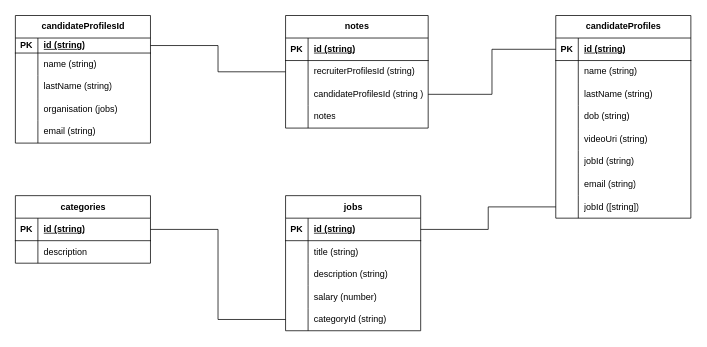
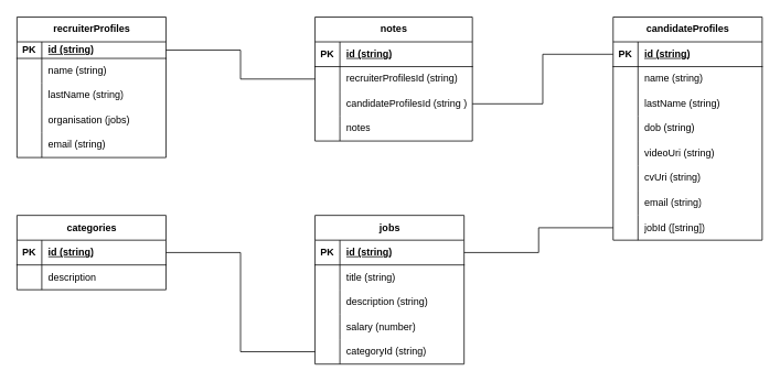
  <mxCell id="0" />
  <mxCell id="1" parent="0" />
- <mxCell id="2" value="candidateProfilesId" style="shape=table;startSize=30;container=1;collapsible=1;childLayout=tableLayout;fixedRows=1;rowLines=0;fontStyle=1;align=center;resizeLast=1;html=1;" parent="1" vertex="1"><mxGeometry x="20" y="20" width="180" height="170" as="geometry" /></mxCell>
+ <mxCell id="2" value="recruiterProfiles" style="shape=table;startSize=30;container=1;collapsible=1;childLayout=tableLayout;fixedRows=1;rowLines=0;fontStyle=1;align=center;resizeLast=1;html=1;" parent="1" vertex="1"><mxGeometry x="20" y="20" width="180" height="170" as="geometry" /></mxCell>
  <mxCell id="3" value="" style="shape=tableRow;horizontal=0;startSize=0;swimlaneHead=0;swimlaneBody=0;fillColor=none;collapsible=0;dropTarget=0;points=[[0,0.5],[1,0.5]];portConstraint=eastwest;top=0;left=0;right=0;bottom=1;" parent="2" vertex="1"><mxGeometry y="30" width="180" height="20" as="geometry" /></mxCell>
  <mxCell id="4" value="PK" style="shape=partialRectangle;connectable=0;fillColor=none;top=0;left=0;bottom=0;right=0;fontStyle=1;overflow=hidden;whiteSpace=wrap;html=1;" parent="3" vertex="1"><mxGeometry width="30" height="20" as="geometry"><mxRectangle width="30" height="20" as="alternateBounds" /></mxGeometry></mxCell>
  <mxCell id="5" value="id (string)" style="shape=partialRectangle;connectable=0;fillColor=none;top=0;left=0;bottom=0;right=0;align=left;spacingLeft=6;fontStyle=5;overflow=hidden;whiteSpace=wrap;html=1;" parent="3" vertex="1"><mxGeometry x="30" width="150" height="20" as="geometry"><mxRectangle width="150" height="20" as="alternateBounds" /></mxGeometry></mxCell>
  <mxCell id="6" value="" style="shape=tableRow;horizontal=0;startSize=0;swimlaneHead=0;swimlaneBody=0;fillColor=none;collapsible=0;dropTarget=0;points=[[0,0.5],[1,0.5]];portConstraint=eastwest;top=0;left=0;right=0;bottom=0;" parent="2" vertex="1"><mxGeometry y="50" width="180" height="30" as="geometry" /></mxCell>
  <mxCell id="7" value="" style="shape=partialRectangle;connectable=0;fillColor=none;top=0;left=0;bottom=0;right=0;editable=1;overflow=hidden;whiteSpace=wrap;html=1;" parent="6" vertex="1"><mxGeometry width="30" height="30" as="geometry"><mxRectangle width="30" height="30" as="alternateBounds" /></mxGeometry></mxCell>
  <mxCell id="8" value="name (string)" style="shape=partialRectangle;connectable=0;fillColor=none;top=0;left=0;bottom=0;right=0;align=left;spacingLeft=6;overflow=hidden;whiteSpace=wrap;html=1;" parent="6" vertex="1"><mxGeometry x="30" width="150" height="30" as="geometry"><mxRectangle width="150" height="30" as="alternateBounds" /></mxGeometry></mxCell>
  <mxCell id="9" value="" style="shape=tableRow;horizontal=0;startSize=0;swimlaneHead=0;swimlaneBody=0;fillColor=none;collapsible=0;dropTarget=0;points=[[0,0.5],[1,0.5]];portConstraint=eastwest;top=0;left=0;right=0;bottom=0;" parent="2" vertex="1"><mxGeometry y="80" width="180" height="30" as="geometry" /></mxCell>
  <mxCell id="10" value="" style="shape=partialRectangle;connectable=0;fillColor=none;top=0;left=0;bottom=0;right=0;editable=1;overflow=hidden;whiteSpace=wrap;html=1;" parent="9" vertex="1"><mxGeometry width="30" height="30" as="geometry"><mxRectangle width="30" height="30" as="alternateBounds" /></mxGeometry></mxCell>
  <mxCell id="11" value="lastName (string)" style="shape=partialRectangle;connectable=0;fillColor=none;top=0;left=0;bottom=0;right=0;align=left;spacingLeft=6;overflow=hidden;whiteSpace=wrap;html=1;" parent="9" vertex="1"><mxGeometry x="30" width="150" height="30" as="geometry"><mxRectangle width="150" height="30" as="alternateBounds" /></mxGeometry></mxCell>
  <mxCell id="12" value="" style="shape=tableRow;horizontal=0;startSize=0;swimlaneHead=0;swimlaneBody=0;fillColor=none;collapsible=0;dropTarget=0;points=[[0,0.5],[1,0.5]];portConstraint=eastwest;top=0;left=0;right=0;bottom=0;" parent="2" vertex="1"><mxGeometry y="110" width="180" height="30" as="geometry" /></mxCell>
  <mxCell id="13" value="" style="shape=partialRectangle;connectable=0;fillColor=none;top=0;left=0;bottom=0;right=0;editable=1;overflow=hidden;whiteSpace=wrap;html=1;" parent="12" vertex="1"><mxGeometry width="30" height="30" as="geometry"><mxRectangle width="30" height="30" as="alternateBounds" /></mxGeometry></mxCell>
  <mxCell id="14" value="organisation (jobs)" style="shape=partialRectangle;connectable=0;fillColor=none;top=0;left=0;bottom=0;right=0;align=left;spacingLeft=6;overflow=hidden;whiteSpace=wrap;html=1;" parent="12" vertex="1"><mxGeometry x="30" width="150" height="30" as="geometry"><mxRectangle width="150" height="30" as="alternateBounds" /></mxGeometry></mxCell>
  <mxCell id="15" value="" style="shape=tableRow;horizontal=0;startSize=0;swimlaneHead=0;swimlaneBody=0;fillColor=none;collapsible=0;dropTarget=0;points=[[0,0.5],[1,0.5]];portConstraint=eastwest;top=0;left=0;right=0;bottom=0;" parent="2" vertex="1"><mxGeometry y="140" width="180" height="30" as="geometry" /></mxCell>
  <mxCell id="16" value="" style="shape=partialRectangle;connectable=0;fillColor=none;top=0;left=0;bottom=0;right=0;editable=1;overflow=hidden;whiteSpace=wrap;html=1;" parent="15" vertex="1"><mxGeometry width="30" height="30" as="geometry"><mxRectangle width="30" height="30" as="alternateBounds" /></mxGeometry></mxCell>
  <mxCell id="17" value="email (string)" style="shape=partialRectangle;connectable=0;fillColor=none;top=0;left=0;bottom=0;right=0;align=left;spacingLeft=6;overflow=hidden;whiteSpace=wrap;html=1;" parent="15" vertex="1"><mxGeometry x="30" width="150" height="30" as="geometry"><mxRectangle width="150" height="30" as="alternateBounds" /></mxGeometry></mxCell>
  <mxCell id="18" value="jobs" style="shape=table;startSize=30;container=1;collapsible=1;childLayout=tableLayout;fixedRows=1;rowLines=0;fontStyle=1;align=center;resizeLast=1;html=1;" parent="1" vertex="1"><mxGeometry x="380" y="260" width="180" height="180" as="geometry" /></mxCell>
  <mxCell id="19" value="" style="shape=tableRow;horizontal=0;startSize=0;swimlaneHead=0;swimlaneBody=0;fillColor=none;collapsible=0;dropTarget=0;points=[[0,0.5],[1,0.5]];portConstraint=eastwest;top=0;left=0;right=0;bottom=1;" parent="18" vertex="1"><mxGeometry y="30" width="180" height="30" as="geometry" /></mxCell>
  <mxCell id="20" value="PK" style="shape=partialRectangle;connectable=0;fillColor=none;top=0;left=0;bottom=0;right=0;fontStyle=1;overflow=hidden;whiteSpace=wrap;html=1;" parent="19" vertex="1"><mxGeometry width="30" height="30" as="geometry"><mxRectangle width="30" height="30" as="alternateBounds" /></mxGeometry></mxCell>
  <mxCell id="21" value="id (string)" style="shape=partialRectangle;connectable=0;fillColor=none;top=0;left=0;bottom=0;right=0;align=left;spacingLeft=6;fontStyle=5;overflow=hidden;whiteSpace=wrap;html=1;" parent="19" vertex="1"><mxGeometry x="30" width="150" height="30" as="geometry"><mxRectangle width="150" height="30" as="alternateBounds" /></mxGeometry></mxCell>
  <mxCell id="22" value="" style="shape=tableRow;horizontal=0;startSize=0;swimlaneHead=0;swimlaneBody=0;fillColor=none;collapsible=0;dropTarget=0;points=[[0,0.5],[1,0.5]];portConstraint=eastwest;top=0;left=0;right=0;bottom=0;" parent="18" vertex="1"><mxGeometry y="60" width="180" height="30" as="geometry" /></mxCell>
  <mxCell id="23" value="" style="shape=partialRectangle;connectable=0;fillColor=none;top=0;left=0;bottom=0;right=0;editable=1;overflow=hidden;whiteSpace=wrap;html=1;" parent="22" vertex="1"><mxGeometry width="30" height="30" as="geometry"><mxRectangle width="30" height="30" as="alternateBounds" /></mxGeometry></mxCell>
  <mxCell id="24" value="title (string)" style="shape=partialRectangle;connectable=0;fillColor=none;top=0;left=0;bottom=0;right=0;align=left;spacingLeft=6;overflow=hidden;whiteSpace=wrap;html=1;" parent="22" vertex="1"><mxGeometry x="30" width="150" height="30" as="geometry"><mxRectangle width="150" height="30" as="alternateBounds" /></mxGeometry></mxCell>
  <mxCell id="25" value="" style="shape=tableRow;horizontal=0;startSize=0;swimlaneHead=0;swimlaneBody=0;fillColor=none;collapsible=0;dropTarget=0;points=[[0,0.5],[1,0.5]];portConstraint=eastwest;top=0;left=0;right=0;bottom=0;" parent="18" vertex="1"><mxGeometry y="90" width="180" height="30" as="geometry" /></mxCell>
  <mxCell id="26" value="" style="shape=partialRectangle;connectable=0;fillColor=none;top=0;left=0;bottom=0;right=0;editable=1;overflow=hidden;whiteSpace=wrap;html=1;" parent="25" vertex="1"><mxGeometry width="30" height="30" as="geometry"><mxRectangle width="30" height="30" as="alternateBounds" /></mxGeometry></mxCell>
  <mxCell id="27" value="description (string)" style="shape=partialRectangle;connectable=0;fillColor=none;top=0;left=0;bottom=0;right=0;align=left;spacingLeft=6;overflow=hidden;whiteSpace=wrap;html=1;" parent="25" vertex="1"><mxGeometry x="30" width="150" height="30" as="geometry"><mxRectangle width="150" height="30" as="alternateBounds" /></mxGeometry></mxCell>
  <mxCell id="28" value="" style="shape=tableRow;horizontal=0;startSize=0;swimlaneHead=0;swimlaneBody=0;fillColor=none;collapsible=0;dropTarget=0;points=[[0,0.5],[1,0.5]];portConstraint=eastwest;top=0;left=0;right=0;bottom=0;" parent="18" vertex="1"><mxGeometry y="120" width="180" height="30" as="geometry" /></mxCell>
  <mxCell id="29" value="" style="shape=partialRectangle;connectable=0;fillColor=none;top=0;left=0;bottom=0;right=0;editable=1;overflow=hidden;whiteSpace=wrap;html=1;" parent="28" vertex="1"><mxGeometry width="30" height="30" as="geometry"><mxRectangle width="30" height="30" as="alternateBounds" /></mxGeometry></mxCell>
  <mxCell id="30" value="salary (number)" style="shape=partialRectangle;connectable=0;fillColor=none;top=0;left=0;bottom=0;right=0;align=left;spacingLeft=6;overflow=hidden;whiteSpace=wrap;html=1;" parent="28" vertex="1"><mxGeometry x="30" width="150" height="30" as="geometry"><mxRectangle width="150" height="30" as="alternateBounds" /></mxGeometry></mxCell>
  <mxCell id="31" value="" style="shape=tableRow;horizontal=0;startSize=0;swimlaneHead=0;swimlaneBody=0;fillColor=none;collapsible=0;dropTarget=0;points=[[0,0.5],[1,0.5]];portConstraint=eastwest;top=0;left=0;right=0;bottom=0;" parent="18" vertex="1"><mxGeometry y="150" width="180" height="30" as="geometry" /></mxCell>
  <mxCell id="32" value="" style="shape=partialRectangle;connectable=0;fillColor=none;top=0;left=0;bottom=0;right=0;editable=1;overflow=hidden;whiteSpace=wrap;html=1;" parent="31" vertex="1"><mxGeometry width="30" height="30" as="geometry"><mxRectangle width="30" height="30" as="alternateBounds" /></mxGeometry></mxCell>
  <mxCell id="33" value="categoryId (string)" style="shape=partialRectangle;connectable=0;fillColor=none;top=0;left=0;bottom=0;right=0;align=left;spacingLeft=6;overflow=hidden;whiteSpace=wrap;html=1;" parent="31" vertex="1"><mxGeometry x="30" width="150" height="30" as="geometry"><mxRectangle width="150" height="30" as="alternateBounds" /></mxGeometry></mxCell>
  <mxCell id="34" value="candidateProfiles" style="shape=table;startSize=30;container=1;collapsible=1;childLayout=tableLayout;fixedRows=1;rowLines=0;fontStyle=1;align=center;resizeLast=1;html=1;" parent="1" vertex="1"><mxGeometry x="740" y="20" width="180" height="270" as="geometry" /></mxCell>
  <mxCell id="35" value="" style="shape=tableRow;horizontal=0;startSize=0;swimlaneHead=0;swimlaneBody=0;fillColor=none;collapsible=0;dropTarget=0;points=[[0,0.5],[1,0.5]];portConstraint=eastwest;top=0;left=0;right=0;bottom=1;" parent="34" vertex="1"><mxGeometry y="30" width="180" height="30" as="geometry" /></mxCell>
  <mxCell id="36" value="PK" style="shape=partialRectangle;connectable=0;fillColor=none;top=0;left=0;bottom=0;right=0;fontStyle=1;overflow=hidden;whiteSpace=wrap;html=1;" parent="35" vertex="1"><mxGeometry width="30" height="30" as="geometry"><mxRectangle width="30" height="30" as="alternateBounds" /></mxGeometry></mxCell>
  <mxCell id="37" value="id (string)" style="shape=partialRectangle;connectable=0;fillColor=none;top=0;left=0;bottom=0;right=0;align=left;spacingLeft=6;fontStyle=5;overflow=hidden;whiteSpace=wrap;html=1;" parent="35" vertex="1"><mxGeometry x="30" width="150" height="30" as="geometry"><mxRectangle width="150" height="30" as="alternateBounds" /></mxGeometry></mxCell>
  <mxCell id="38" value="" style="shape=tableRow;horizontal=0;startSize=0;swimlaneHead=0;swimlaneBody=0;fillColor=none;collapsible=0;dropTarget=0;points=[[0,0.5],[1,0.5]];portConstraint=eastwest;top=0;left=0;right=0;bottom=0;" parent="34" vertex="1"><mxGeometry y="60" width="180" height="30" as="geometry" /></mxCell>
  <mxCell id="39" value="" style="shape=partialRectangle;connectable=0;fillColor=none;top=0;left=0;bottom=0;right=0;editable=1;overflow=hidden;whiteSpace=wrap;html=1;" parent="38" vertex="1"><mxGeometry width="30" height="30" as="geometry"><mxRectangle width="30" height="30" as="alternateBounds" /></mxGeometry></mxCell>
  <mxCell id="40" value="name (string)" style="shape=partialRectangle;connectable=0;fillColor=none;top=0;left=0;bottom=0;right=0;align=left;spacingLeft=6;overflow=hidden;whiteSpace=wrap;html=1;" parent="38" vertex="1"><mxGeometry x="30" width="150" height="30" as="geometry"><mxRectangle width="150" height="30" as="alternateBounds" /></mxGeometry></mxCell>
  <mxCell id="41" value="" style="shape=tableRow;horizontal=0;startSize=0;swimlaneHead=0;swimlaneBody=0;fillColor=none;collapsible=0;dropTarget=0;points=[[0,0.5],[1,0.5]];portConstraint=eastwest;top=0;left=0;right=0;bottom=0;" parent="34" vertex="1"><mxGeometry y="90" width="180" height="30" as="geometry" /></mxCell>
  <mxCell id="42" value="" style="shape=partialRectangle;connectable=0;fillColor=none;top=0;left=0;bottom=0;right=0;editable=1;overflow=hidden;whiteSpace=wrap;html=1;" parent="41" vertex="1"><mxGeometry width="30" height="30" as="geometry"><mxRectangle width="30" height="30" as="alternateBounds" /></mxGeometry></mxCell>
  <mxCell id="43" value="lastName (string)" style="shape=partialRectangle;connectable=0;fillColor=none;top=0;left=0;bottom=0;right=0;align=left;spacingLeft=6;overflow=hidden;whiteSpace=wrap;html=1;" parent="41" vertex="1"><mxGeometry x="30" width="150" height="30" as="geometry"><mxRectangle width="150" height="30" as="alternateBounds" /></mxGeometry></mxCell>
  <mxCell id="44" value="" style="shape=tableRow;horizontal=0;startSize=0;swimlaneHead=0;swimlaneBody=0;fillColor=none;collapsible=0;dropTarget=0;points=[[0,0.5],[1,0.5]];portConstraint=eastwest;top=0;left=0;right=0;bottom=0;" parent="34" vertex="1"><mxGeometry y="120" width="180" height="30" as="geometry" /></mxCell>
  <mxCell id="45" value="" style="shape=partialRectangle;connectable=0;fillColor=none;top=0;left=0;bottom=0;right=0;editable=1;overflow=hidden;whiteSpace=wrap;html=1;" parent="44" vertex="1"><mxGeometry width="30" height="30" as="geometry"><mxRectangle width="30" height="30" as="alternateBounds" /></mxGeometry></mxCell>
  <mxCell id="46" value="dob (string)" style="shape=partialRectangle;connectable=0;fillColor=none;top=0;left=0;bottom=0;right=0;align=left;spacingLeft=6;overflow=hidden;whiteSpace=wrap;html=1;" parent="44" vertex="1"><mxGeometry x="30" width="150" height="30" as="geometry"><mxRectangle width="150" height="30" as="alternateBounds" /></mxGeometry></mxCell>
  <mxCell id="47" value="" style="shape=tableRow;horizontal=0;startSize=0;swimlaneHead=0;swimlaneBody=0;fillColor=none;collapsible=0;dropTarget=0;points=[[0,0.5],[1,0.5]];portConstraint=eastwest;top=0;left=0;right=0;bottom=0;" parent="34" vertex="1"><mxGeometry y="150" width="180" height="30" as="geometry" /></mxCell>
  <mxCell id="48" value="" style="shape=partialRectangle;connectable=0;fillColor=none;top=0;left=0;bottom=0;right=0;editable=1;overflow=hidden;whiteSpace=wrap;html=1;" parent="47" vertex="1"><mxGeometry width="30" height="30" as="geometry"><mxRectangle width="30" height="30" as="alternateBounds" /></mxGeometry></mxCell>
  <mxCell id="49" value="videoUri (string)" style="shape=partialRectangle;connectable=0;fillColor=none;top=0;left=0;bottom=0;right=0;align=left;spacingLeft=6;overflow=hidden;whiteSpace=wrap;html=1;" parent="47" vertex="1"><mxGeometry x="30" width="150" height="30" as="geometry"><mxRectangle width="150" height="30" as="alternateBounds" /></mxGeometry></mxCell>
  <mxCell id="50" value="" style="shape=tableRow;horizontal=0;startSize=0;swimlaneHead=0;swimlaneBody=0;fillColor=none;collapsible=0;dropTarget=0;points=[[0,0.5],[1,0.5]];portConstraint=eastwest;top=0;left=0;right=0;bottom=0;" parent="34" vertex="1"><mxGeometry y="180" width="180" height="30" as="geometry" /></mxCell>
  <mxCell id="51" value="" style="shape=partialRectangle;connectable=0;fillColor=none;top=0;left=0;bottom=0;right=0;editable=1;overflow=hidden;whiteSpace=wrap;html=1;" parent="50" vertex="1"><mxGeometry width="30" height="30" as="geometry"><mxRectangle width="30" height="30" as="alternateBounds" /></mxGeometry></mxCell>
- <mxCell id="52" value="jobId (string)" style="shape=partialRectangle;connectable=0;fillColor=none;top=0;left=0;bottom=0;right=0;align=left;spacingLeft=6;overflow=hidden;whiteSpace=wrap;html=1;" parent="50" vertex="1"><mxGeometry x="30" width="150" height="30" as="geometry"><mxRectangle width="150" height="30" as="alternateBounds" /></mxGeometry></mxCell>
+ <mxCell id="52" value="cvUri (string)" style="shape=partialRectangle;connectable=0;fillColor=none;top=0;left=0;bottom=0;right=0;align=left;spacingLeft=6;overflow=hidden;whiteSpace=wrap;html=1;" parent="50" vertex="1"><mxGeometry x="30" width="150" height="30" as="geometry"><mxRectangle width="150" height="30" as="alternateBounds" /></mxGeometry></mxCell>
  <mxCell id="53" value="" style="shape=tableRow;horizontal=0;startSize=0;swimlaneHead=0;swimlaneBody=0;fillColor=none;collapsible=0;dropTarget=0;points=[[0,0.5],[1,0.5]];portConstraint=eastwest;top=0;left=0;right=0;bottom=0;" parent="34" vertex="1"><mxGeometry y="210" width="180" height="30" as="geometry" /></mxCell>
  <mxCell id="54" value="" style="shape=partialRectangle;connectable=0;fillColor=none;top=0;left=0;bottom=0;right=0;editable=1;overflow=hidden;whiteSpace=wrap;html=1;" parent="53" vertex="1"><mxGeometry width="30" height="30" as="geometry"><mxRectangle width="30" height="30" as="alternateBounds" /></mxGeometry></mxCell>
  <mxCell id="55" value="email (string)" style="shape=partialRectangle;connectable=0;fillColor=none;top=0;left=0;bottom=0;right=0;align=left;spacingLeft=6;overflow=hidden;whiteSpace=wrap;html=1;" parent="53" vertex="1"><mxGeometry x="30" width="150" height="30" as="geometry"><mxRectangle width="150" height="30" as="alternateBounds" /></mxGeometry></mxCell>
  <mxCell id="56" value="" style="shape=tableRow;horizontal=0;startSize=0;swimlaneHead=0;swimlaneBody=0;fillColor=none;collapsible=0;dropTarget=0;points=[[0,0.5],[1,0.5]];portConstraint=eastwest;top=0;left=0;right=0;bottom=0;" parent="34" vertex="1"><mxGeometry y="240" width="180" height="30" as="geometry" /></mxCell>
  <mxCell id="57" value="" style="shape=partialRectangle;connectable=0;fillColor=none;top=0;left=0;bottom=0;right=0;editable=1;overflow=hidden;whiteSpace=wrap;html=1;" parent="56" vertex="1"><mxGeometry width="30" height="30" as="geometry"><mxRectangle width="30" height="30" as="alternateBounds" /></mxGeometry></mxCell>
  <mxCell id="58" value="jobId ([string])" style="shape=partialRectangle;connectable=0;fillColor=none;top=0;left=0;bottom=0;right=0;align=left;spacingLeft=6;overflow=hidden;whiteSpace=wrap;html=1;" parent="56" vertex="1"><mxGeometry x="30" width="150" height="30" as="geometry"><mxRectangle width="150" height="30" as="alternateBounds" /></mxGeometry></mxCell>
  <mxCell id="59" value="categories" style="shape=table;startSize=30;container=1;collapsible=1;childLayout=tableLayout;fixedRows=1;rowLines=0;fontStyle=1;align=center;resizeLast=1;html=1;" parent="1" vertex="1"><mxGeometry x="20" y="260" width="180" height="90" as="geometry" /></mxCell>
  <mxCell id="60" value="" style="shape=tableRow;horizontal=0;startSize=0;swimlaneHead=0;swimlaneBody=0;fillColor=none;collapsible=0;dropTarget=0;points=[[0,0.5],[1,0.5]];portConstraint=eastwest;top=0;left=0;right=0;bottom=1;" parent="59" vertex="1"><mxGeometry y="30" width="180" height="30" as="geometry" /></mxCell>
  <mxCell id="61" value="PK" style="shape=partialRectangle;connectable=0;fillColor=none;top=0;left=0;bottom=0;right=0;fontStyle=1;overflow=hidden;whiteSpace=wrap;html=1;" parent="60" vertex="1"><mxGeometry width="30" height="30" as="geometry"><mxRectangle width="30" height="30" as="alternateBounds" /></mxGeometry></mxCell>
  <mxCell id="62" value="id (string)" style="shape=partialRectangle;connectable=0;fillColor=none;top=0;left=0;bottom=0;right=0;align=left;spacingLeft=6;fontStyle=5;overflow=hidden;whiteSpace=wrap;html=1;" parent="60" vertex="1"><mxGeometry x="30" width="150" height="30" as="geometry"><mxRectangle width="150" height="30" as="alternateBounds" /></mxGeometry></mxCell>
  <mxCell id="63" value="" style="shape=tableRow;horizontal=0;startSize=0;swimlaneHead=0;swimlaneBody=0;fillColor=none;collapsible=0;dropTarget=0;points=[[0,0.5],[1,0.5]];portConstraint=eastwest;top=0;left=0;right=0;bottom=0;" parent="59" vertex="1"><mxGeometry y="60" width="180" height="30" as="geometry" /></mxCell>
  <mxCell id="64" value="" style="shape=partialRectangle;connectable=0;fillColor=none;top=0;left=0;bottom=0;right=0;editable=1;overflow=hidden;whiteSpace=wrap;html=1;" parent="63" vertex="1"><mxGeometry width="30" height="30" as="geometry"><mxRectangle width="30" height="30" as="alternateBounds" /></mxGeometry></mxCell>
  <mxCell id="65" value="description" style="shape=partialRectangle;connectable=0;fillColor=none;top=0;left=0;bottom=0;right=0;align=left;spacingLeft=6;overflow=hidden;whiteSpace=wrap;html=1;" parent="63" vertex="1"><mxGeometry x="30" width="150" height="30" as="geometry"><mxRectangle width="150" height="30" as="alternateBounds" /></mxGeometry></mxCell>
  <mxCell id="66" value="notes" style="shape=table;startSize=30;container=1;collapsible=1;childLayout=tableLayout;fixedRows=1;rowLines=0;fontStyle=1;align=center;resizeLast=1;html=1;" parent="1" vertex="1"><mxGeometry x="380" y="20" width="190" height="150" as="geometry" /></mxCell>
  <mxCell id="67" value="" style="shape=tableRow;horizontal=0;startSize=0;swimlaneHead=0;swimlaneBody=0;fillColor=none;collapsible=0;dropTarget=0;points=[[0,0.5],[1,0.5]];portConstraint=eastwest;top=0;left=0;right=0;bottom=1;" parent="66" vertex="1"><mxGeometry y="30" width="190" height="30" as="geometry" /></mxCell>
  <mxCell id="68" value="PK" style="shape=partialRectangle;connectable=0;fillColor=none;top=0;left=0;bottom=0;right=0;fontStyle=1;overflow=hidden;whiteSpace=wrap;html=1;" parent="67" vertex="1"><mxGeometry width="30" height="30" as="geometry"><mxRectangle width="30" height="30" as="alternateBounds" /></mxGeometry></mxCell>
  <mxCell id="69" value="id (string)" style="shape=partialRectangle;connectable=0;fillColor=none;top=0;left=0;bottom=0;right=0;align=left;spacingLeft=6;fontStyle=5;overflow=hidden;whiteSpace=wrap;html=1;" parent="67" vertex="1"><mxGeometry x="30" width="160" height="30" as="geometry"><mxRectangle width="160" height="30" as="alternateBounds" /></mxGeometry></mxCell>
  <mxCell id="70" value="" style="shape=tableRow;horizontal=0;startSize=0;swimlaneHead=0;swimlaneBody=0;fillColor=none;collapsible=0;dropTarget=0;points=[[0,0.5],[1,0.5]];portConstraint=eastwest;top=0;left=0;right=0;bottom=0;" parent="66" vertex="1"><mxGeometry y="60" width="190" height="30" as="geometry" /></mxCell>
  <mxCell id="71" value="" style="shape=partialRectangle;connectable=0;fillColor=none;top=0;left=0;bottom=0;right=0;editable=1;overflow=hidden;whiteSpace=wrap;html=1;" parent="70" vertex="1"><mxGeometry width="30" height="30" as="geometry"><mxRectangle width="30" height="30" as="alternateBounds" /></mxGeometry></mxCell>
  <mxCell id="72" value="recruiterProfilesId (string)" style="shape=partialRectangle;connectable=0;fillColor=none;top=0;left=0;bottom=0;right=0;align=left;spacingLeft=6;overflow=hidden;whiteSpace=wrap;html=1;" parent="70" vertex="1"><mxGeometry x="30" width="160" height="30" as="geometry"><mxRectangle width="160" height="30" as="alternateBounds" /></mxGeometry></mxCell>
  <mxCell id="73" value="" style="shape=tableRow;horizontal=0;startSize=0;swimlaneHead=0;swimlaneBody=0;fillColor=none;collapsible=0;dropTarget=0;points=[[0,0.5],[1,0.5]];portConstraint=eastwest;top=0;left=0;right=0;bottom=0;" parent="66" vertex="1"><mxGeometry y="90" width="190" height="30" as="geometry" /></mxCell>
  <mxCell id="74" value="" style="shape=partialRectangle;connectable=0;fillColor=none;top=0;left=0;bottom=0;right=0;editable=1;overflow=hidden;whiteSpace=wrap;html=1;" parent="73" vertex="1"><mxGeometry width="30" height="30" as="geometry"><mxRectangle width="30" height="30" as="alternateBounds" /></mxGeometry></mxCell>
  <mxCell id="75" value="candidateProfilesId (string )" style="shape=partialRectangle;connectable=0;fillColor=none;top=0;left=0;bottom=0;right=0;align=left;spacingLeft=6;overflow=hidden;whiteSpace=wrap;html=1;" parent="73" vertex="1"><mxGeometry x="30" width="160" height="30" as="geometry"><mxRectangle width="160" height="30" as="alternateBounds" /></mxGeometry></mxCell>
  <mxCell id="76" value="" style="shape=tableRow;horizontal=0;startSize=0;swimlaneHead=0;swimlaneBody=0;fillColor=none;collapsible=0;dropTarget=0;points=[[0,0.5],[1,0.5]];portConstraint=eastwest;top=0;left=0;right=0;bottom=0;" parent="66" vertex="1"><mxGeometry y="120" width="190" height="30" as="geometry" /></mxCell>
  <mxCell id="77" value="" style="shape=partialRectangle;connectable=0;fillColor=none;top=0;left=0;bottom=0;right=0;editable=1;overflow=hidden;whiteSpace=wrap;html=1;" parent="76" vertex="1"><mxGeometry width="30" height="30" as="geometry"><mxRectangle width="30" height="30" as="alternateBounds" /></mxGeometry></mxCell>
  <mxCell id="78" value="notes" style="shape=partialRectangle;connectable=0;fillColor=none;top=0;left=0;bottom=0;right=0;align=left;spacingLeft=6;overflow=hidden;whiteSpace=wrap;html=1;" parent="76" vertex="1"><mxGeometry x="30" width="160" height="30" as="geometry"><mxRectangle width="160" height="30" as="alternateBounds" /></mxGeometry></mxCell>
  <mxCell id="79" style="edgeStyle=orthogonalEdgeStyle;rounded=0;orthogonalLoop=1;jettySize=auto;html=1;exitX=0;exitY=0.5;exitDx=0;exitDy=0;entryX=1;entryY=0.5;entryDx=0;entryDy=0;endArrow=none;endFill=0;" parent="1" source="35" target="73" edge="1"><mxGeometry relative="1" as="geometry" /></mxCell>
  <mxCell id="80" style="edgeStyle=orthogonalEdgeStyle;rounded=0;orthogonalLoop=1;jettySize=auto;html=1;entryX=0;entryY=0.5;entryDx=0;entryDy=0;endArrow=none;endFill=0;" parent="1" source="3" target="70" edge="1"><mxGeometry relative="1" as="geometry" /></mxCell>
  <mxCell id="81" style="edgeStyle=orthogonalEdgeStyle;rounded=0;orthogonalLoop=1;jettySize=auto;html=1;entryX=0;entryY=0.5;entryDx=0;entryDy=0;endArrow=none;endFill=0;" parent="1" source="60" target="31" edge="1"><mxGeometry relative="1" as="geometry" /></mxCell>
  <mxCell id="82" style="edgeStyle=orthogonalEdgeStyle;rounded=0;orthogonalLoop=1;jettySize=auto;html=1;entryX=1;entryY=0.5;entryDx=0;entryDy=0;endArrow=none;endFill=0;" parent="1" source="56" target="19" edge="1"><mxGeometry relative="1" as="geometry" /></mxCell>
